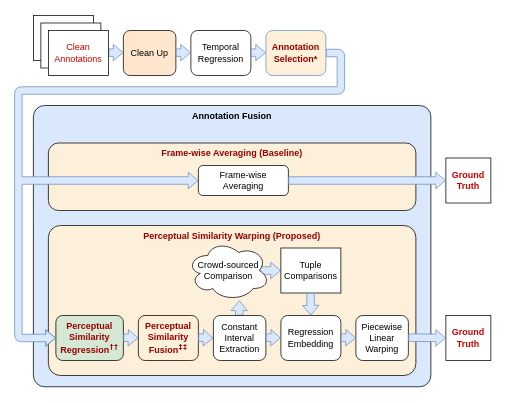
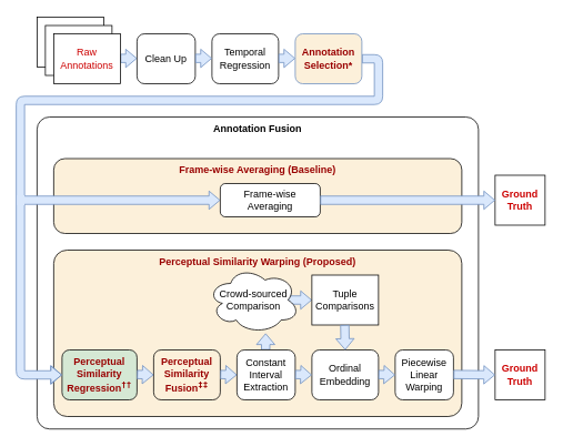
  <mxCell id="0" />
  <mxCell id="1" parent="0" />
  <mxCell id="2" value="" style="rounded=0;whiteSpace=wrap;html=1;" parent="1" vertex="1"><mxGeometry x="44" y="20" width="80" height="60" as="geometry" /></mxCell>
  <mxCell id="3" value="" style="rounded=0;whiteSpace=wrap;html=1;" parent="1" vertex="1"><mxGeometry x="54" y="30" width="80" height="60" as="geometry" /></mxCell>
- <mxCell id="4" value="Annotation Fusion" style="rounded=1;whiteSpace=wrap;html=1;verticalAlign=top;fontStyle=1;arcSize=4;fillColor=#dae8fc;" parent="1" vertex="1"><mxGeometry x="44" y="140" width="530" height="375" as="geometry" /></mxCell>
+ <mxCell id="4" value="Annotation Fusion" style="rounded=1;whiteSpace=wrap;html=1;verticalAlign=top;fontStyle=1;arcSize=4;fillColor=#FFFFFF;" parent="1" vertex="1"><mxGeometry x="44" y="140" width="530" height="375" as="geometry" /></mxCell>
  <mxCell id="5" value="&lt;font color=&quot;#990000&quot;&gt;&lt;b&gt;Perceptual Similarity Warping (Proposed)&lt;code&gt;&lt;br&gt;&lt;/code&gt;&lt;sup&gt;&lt;code&gt;&lt;/code&gt;&lt;/sup&gt;&lt;/b&gt;&lt;/font&gt;" style="rounded=1;whiteSpace=wrap;html=1;verticalAlign=top;arcSize=8;fillColor=#fcf0da;" parent="1" vertex="1"><mxGeometry x="64" y="300" width="490" height="200" as="geometry" /></mxCell>
  <mxCell id="6" value="" style="shape=flexArrow;endArrow=classic;html=1;endWidth=11;endSize=4;fillColor=#dae8fc;strokeColor=#6c8ebf;" parent="1" edge="1"><mxGeometry width="50" height="50" relative="1" as="geometry"><mxPoint x="318.5" y="420" as="sourcePoint" /><mxPoint x="318.5" y="400" as="targetPoint" /></mxGeometry></mxCell>
  <mxCell id="7" value="" style="shape=flexArrow;endArrow=classic;html=1;endWidth=11;endSize=4;exitX=0.875;exitY=0.5;exitDx=0;exitDy=0;exitPerimeter=0;fillColor=#dae8fc;strokeColor=#6c8ebf;" parent="1" source="13" edge="1"><mxGeometry width="50" height="50" relative="1" as="geometry"><mxPoint x="354" y="359.5" as="sourcePoint" /><mxPoint x="374" y="360" as="targetPoint" /></mxGeometry></mxCell>
  <mxCell id="8" value="&lt;font color=&quot;#990000&quot;&gt;&lt;b&gt;Frame-wise Averaging (Baseline)&lt;/b&gt;&lt;/font&gt;" style="rounded=1;whiteSpace=wrap;html=1;verticalAlign=top;fillColor=#fcf0da;" parent="1" vertex="1"><mxGeometry x="64" y="190" width="490" height="90" as="geometry" /></mxCell>
- <mxCell id="9" value="Clean Up" style="rounded=1;whiteSpace=wrap;html=1;fillColor=#ffe6cc;" parent="1" vertex="1"><mxGeometry x="164" y="40" width="70" height="60" as="geometry" /></mxCell>
+ <mxCell id="9" value="Clean Up" style="rounded=1;whiteSpace=wrap;html=1;" parent="1" vertex="1"><mxGeometry x="164" y="40" width="70" height="60" as="geometry" /></mxCell>
  <mxCell id="10" value="&lt;div&gt;&lt;font color=&quot;#990000&quot;&gt;&lt;b&gt;Perceptual Similarity Regression&lt;/b&gt;&lt;/font&gt;&lt;b&gt;&lt;sup&gt;&lt;font color=&quot;#990000&quot;&gt;&lt;code&gt;&lt;span class=&quot;pln&quot;&gt;††&lt;/span&gt;&lt;/code&gt;&lt;/font&gt;&lt;/sup&gt;&lt;/b&gt;&lt;/div&gt;" style="rounded=1;whiteSpace=wrap;html=1;fillColor=#d5e8d4;" parent="1" vertex="1"><mxGeometry x="74" y="420" width="90" height="60" as="geometry" /></mxCell>
  <mxCell id="11" value="&lt;div&gt;&lt;font color=&quot;#990000&quot;&gt;&lt;b&gt;Perceptual Similarity Fusion&lt;sup&gt;&lt;code&gt;&lt;span class=&quot;pln&quot;&gt;‡‡&lt;/span&gt;&lt;/code&gt;&lt;/sup&gt;&lt;/b&gt;&lt;/font&gt;&lt;/div&gt;" style="rounded=1;whiteSpace=wrap;html=1;fillColor=#fcf0da;" parent="1" vertex="1"><mxGeometry x="184" y="420" width="80" height="60" as="geometry" /></mxCell>
  <mxCell id="12" value="Constant Interval Extraction" style="rounded=1;whiteSpace=wrap;html=1;" parent="1" vertex="1"><mxGeometry x="284" y="420" width="70" height="60" as="geometry" /></mxCell>
  <mxCell id="13" value="&lt;div&gt;Crowd-sourced Comparison&lt;/div&gt;" style="ellipse;shape=cloud;whiteSpace=wrap;html=1;" parent="1" vertex="1"><mxGeometry x="249" y="320" width="110" height="80" as="geometry" /></mxCell>
  <mxCell id="14" value="&lt;div&gt;Tuple Comparisons&lt;/div&gt;" style="rounded=0;whiteSpace=wrap;html=1;" parent="1" vertex="1"><mxGeometry x="374" y="330" width="80" height="60" as="geometry" /></mxCell>
- <mxCell id="15" value="Regression Embedding" style="rounded=1;whiteSpace=wrap;html=1;" parent="1" vertex="1"><mxGeometry x="374" y="420" width="80" height="60" as="geometry" /></mxCell>
+ <mxCell id="15" value="Ordinal Embedding" style="rounded=1;whiteSpace=wrap;html=1;" parent="1" vertex="1"><mxGeometry x="374" y="420" width="80" height="60" as="geometry" /></mxCell>
  <mxCell id="16" value="Piecewise Linear Warping" style="rounded=1;whiteSpace=wrap;html=1;" parent="1" vertex="1"><mxGeometry x="474" y="420" width="70" height="60" as="geometry" /></mxCell>
  <mxCell id="17" value="&lt;div&gt;&lt;b&gt;&lt;font color=&quot;#cc0000&quot;&gt;Ground Truth&lt;/font&gt;&lt;/b&gt;&lt;/div&gt;" style="rounded=0;whiteSpace=wrap;html=1;" parent="1" vertex="1"><mxGeometry x="594" y="210" width="60" height="60" as="geometry" /></mxCell>
  <mxCell id="18" value="Frame-wise Averaging" style="rounded=1;whiteSpace=wrap;html=1;" parent="1" vertex="1"><mxGeometry x="264" y="220" width="120" height="40" as="geometry" /></mxCell>
  <mxCell id="19" value="Temporal Regression" style="rounded=1;whiteSpace=wrap;html=1;" parent="1" vertex="1"><mxGeometry x="254" y="40" width="80" height="60" as="geometry" /></mxCell>
  <mxCell id="20" value="" style="shape=flexArrow;endArrow=classic;html=1;endWidth=11;endSize=4;fillColor=#dae8fc;strokeColor=#6c8ebf;" parent="1" edge="1"><mxGeometry width="50" height="50" relative="1" as="geometry"><mxPoint x="164" y="449.5" as="sourcePoint" /><mxPoint x="184" y="450" as="targetPoint" /></mxGeometry></mxCell>
  <mxCell id="21" value="" style="shape=flexArrow;endArrow=classic;html=1;endWidth=11;endSize=4;fillColor=#dae8fc;strokeColor=#6c8ebf;" parent="1" edge="1"><mxGeometry width="50" height="50" relative="1" as="geometry"><mxPoint x="264" y="449.5" as="sourcePoint" /><mxPoint x="284" y="450" as="targetPoint" /></mxGeometry></mxCell>
  <mxCell id="22" value="" style="shape=flexArrow;endArrow=classic;html=1;endWidth=11;endSize=4;fillColor=#dae8fc;strokeColor=#6c8ebf;" parent="1" edge="1"><mxGeometry width="50" height="50" relative="1" as="geometry"><mxPoint x="454" y="449.5" as="sourcePoint" /><mxPoint x="474" y="450" as="targetPoint" /></mxGeometry></mxCell>
  <mxCell id="23" value="" style="shape=flexArrow;endArrow=classic;html=1;endWidth=11;endSize=4;fillColor=#dae8fc;strokeColor=#6c8ebf;" parent="1" edge="1"><mxGeometry width="50" height="50" relative="1" as="geometry"><mxPoint x="354" y="449.5" as="sourcePoint" /><mxPoint x="374" y="450" as="targetPoint" /></mxGeometry></mxCell>
  <mxCell id="24" value="" style="shape=flexArrow;endArrow=classic;html=1;endWidth=11;endSize=4;entryX=0.5;entryY=0;entryDx=0;entryDy=0;fillColor=#dae8fc;strokeColor=#6c8ebf;" parent="1" target="15" edge="1"><mxGeometry width="50" height="50" relative="1" as="geometry"><mxPoint x="413.5" y="390" as="sourcePoint" /><mxPoint x="413.5" y="410" as="targetPoint" /></mxGeometry></mxCell>
  <mxCell id="25" value="" style="shape=flexArrow;endArrow=classic;html=1;endWidth=11;endSize=4;edgeStyle=orthogonalEdgeStyle;exitX=1;exitY=0.5;exitDx=0;exitDy=0;fillColor=#dae8fc;entryX=0;entryY=0.5;entryDx=0;entryDy=0;strokeColor=#6c8ebf;" parent="1" source="29" target="10" edge="1"><mxGeometry width="50" height="50" relative="1" as="geometry"><mxPoint x="594" y="50" as="sourcePoint" /><mxPoint x="54" y="440" as="targetPoint" /><Array as="points"><mxPoint x="454" y="70" /><mxPoint x="454" y="120" /><mxPoint x="24" y="120" /><mxPoint x="24" y="450" /></Array></mxGeometry></mxCell>
  <mxCell id="26" value="" style="shape=flexArrow;endArrow=classic;html=1;endWidth=11;endSize=4;fillColor=#dae8fc;strokeColor=#6c8ebf;" parent="1" edge="1"><mxGeometry width="50" height="50" relative="1" as="geometry"><mxPoint x="144" y="69.5" as="sourcePoint" /><mxPoint x="164" y="69.5" as="targetPoint" /></mxGeometry></mxCell>
  <mxCell id="27" value="" style="shape=flexArrow;endArrow=classic;html=1;endWidth=11;endSize=4;fillColor=#dae8fc;strokeColor=#6c8ebf;" parent="1" edge="1"><mxGeometry width="50" height="50" relative="1" as="geometry"><mxPoint x="234" y="69.5" as="sourcePoint" /><mxPoint x="254" y="69.5" as="targetPoint" /></mxGeometry></mxCell>
  <mxCell id="28" value="" style="shape=flexArrow;endArrow=classic;html=1;endWidth=11;endSize=4;fillColor=#dae8fc;strokeColor=#6c8ebf;" parent="1" edge="1"><mxGeometry width="50" height="50" relative="1" as="geometry"><mxPoint x="334" y="69.5" as="sourcePoint" /><mxPoint x="354" y="69.5" as="targetPoint" /></mxGeometry></mxCell>
  <mxCell id="29" value="&lt;div&gt;&lt;b&gt;&lt;font color=&quot;#990000&quot;&gt;Annotation Selection*&lt;/font&gt;&lt;/b&gt;&lt;/div&gt;" style="rounded=1;whiteSpace=wrap;html=1;strokeColor=#6c8ebf;fillColor=#fcf0da;" parent="1" vertex="1"><mxGeometry x="354" y="40" width="80" height="60" as="geometry" /></mxCell>
  <mxCell id="30" value="" style="shape=flexArrow;endArrow=classic;html=1;endWidth=11;endSize=4;fillColor=#dae8fc;strokeColor=#6c8ebf;entryX=0;entryY=0.5;entryDx=0;entryDy=0;" parent="1" edge="1" target="18"><mxGeometry width="50" height="50" relative="1" as="geometry"><mxPoint x="24" y="240" as="sourcePoint" /><mxPoint x="74" y="240" as="targetPoint" /></mxGeometry></mxCell>
  <mxCell id="31" value="" style="rounded=0;whiteSpace=wrap;html=1;fillColor=#dae8fc;strokeColor=none;" parent="1" vertex="1"><mxGeometry x="20" y="234" width="9" height="12" as="geometry" /></mxCell>
- <mxCell id="32" value="Clean Annotations" style="rounded=0;whiteSpace=wrap;html=1;fontColor=#CC0000;" parent="1" vertex="1"><mxGeometry x="64" y="40" width="80" height="60" as="geometry" /></mxCell>
+ <mxCell id="32" value="Raw Annotations" style="rounded=0;whiteSpace=wrap;html=1;fontColor=#CC0000;" parent="1" vertex="1"><mxGeometry x="64" y="40" width="80" height="60" as="geometry" /></mxCell>
  <mxCell id="33" value="&lt;div&gt;&lt;b&gt;&lt;font color=&quot;#cc0000&quot;&gt;Ground Truth&lt;/font&gt;&lt;/b&gt;&lt;/div&gt;" style="rounded=0;whiteSpace=wrap;html=1;" parent="1" vertex="1"><mxGeometry x="594" y="420" width="60" height="60" as="geometry" /></mxCell>
  <mxCell id="34" value="" style="shape=flexArrow;endArrow=classic;html=1;endWidth=11;endSize=4;fillColor=#dae8fc;strokeColor=#6c8ebf;entryX=0;entryY=0.5;entryDx=0;entryDy=0;exitX=1;exitY=0.5;exitDx=0;exitDy=0;" parent="1" target="17" edge="1" source="18"><mxGeometry width="50" height="50" relative="1" as="geometry"><mxPoint x="544" y="239.5" as="sourcePoint" /><mxPoint x="584" y="240" as="targetPoint" /></mxGeometry></mxCell>
  <mxCell id="35" value="" style="shape=flexArrow;endArrow=classic;html=1;endWidth=11;endSize=4;fillColor=#dae8fc;strokeColor=#6c8ebf;entryX=0;entryY=0.5;entryDx=0;entryDy=0;" parent="1" edge="1"><mxGeometry width="50" height="50" relative="1" as="geometry"><mxPoint x="544" y="449.5" as="sourcePoint" /><mxPoint x="594" y="450" as="targetPoint" /></mxGeometry></mxCell>
